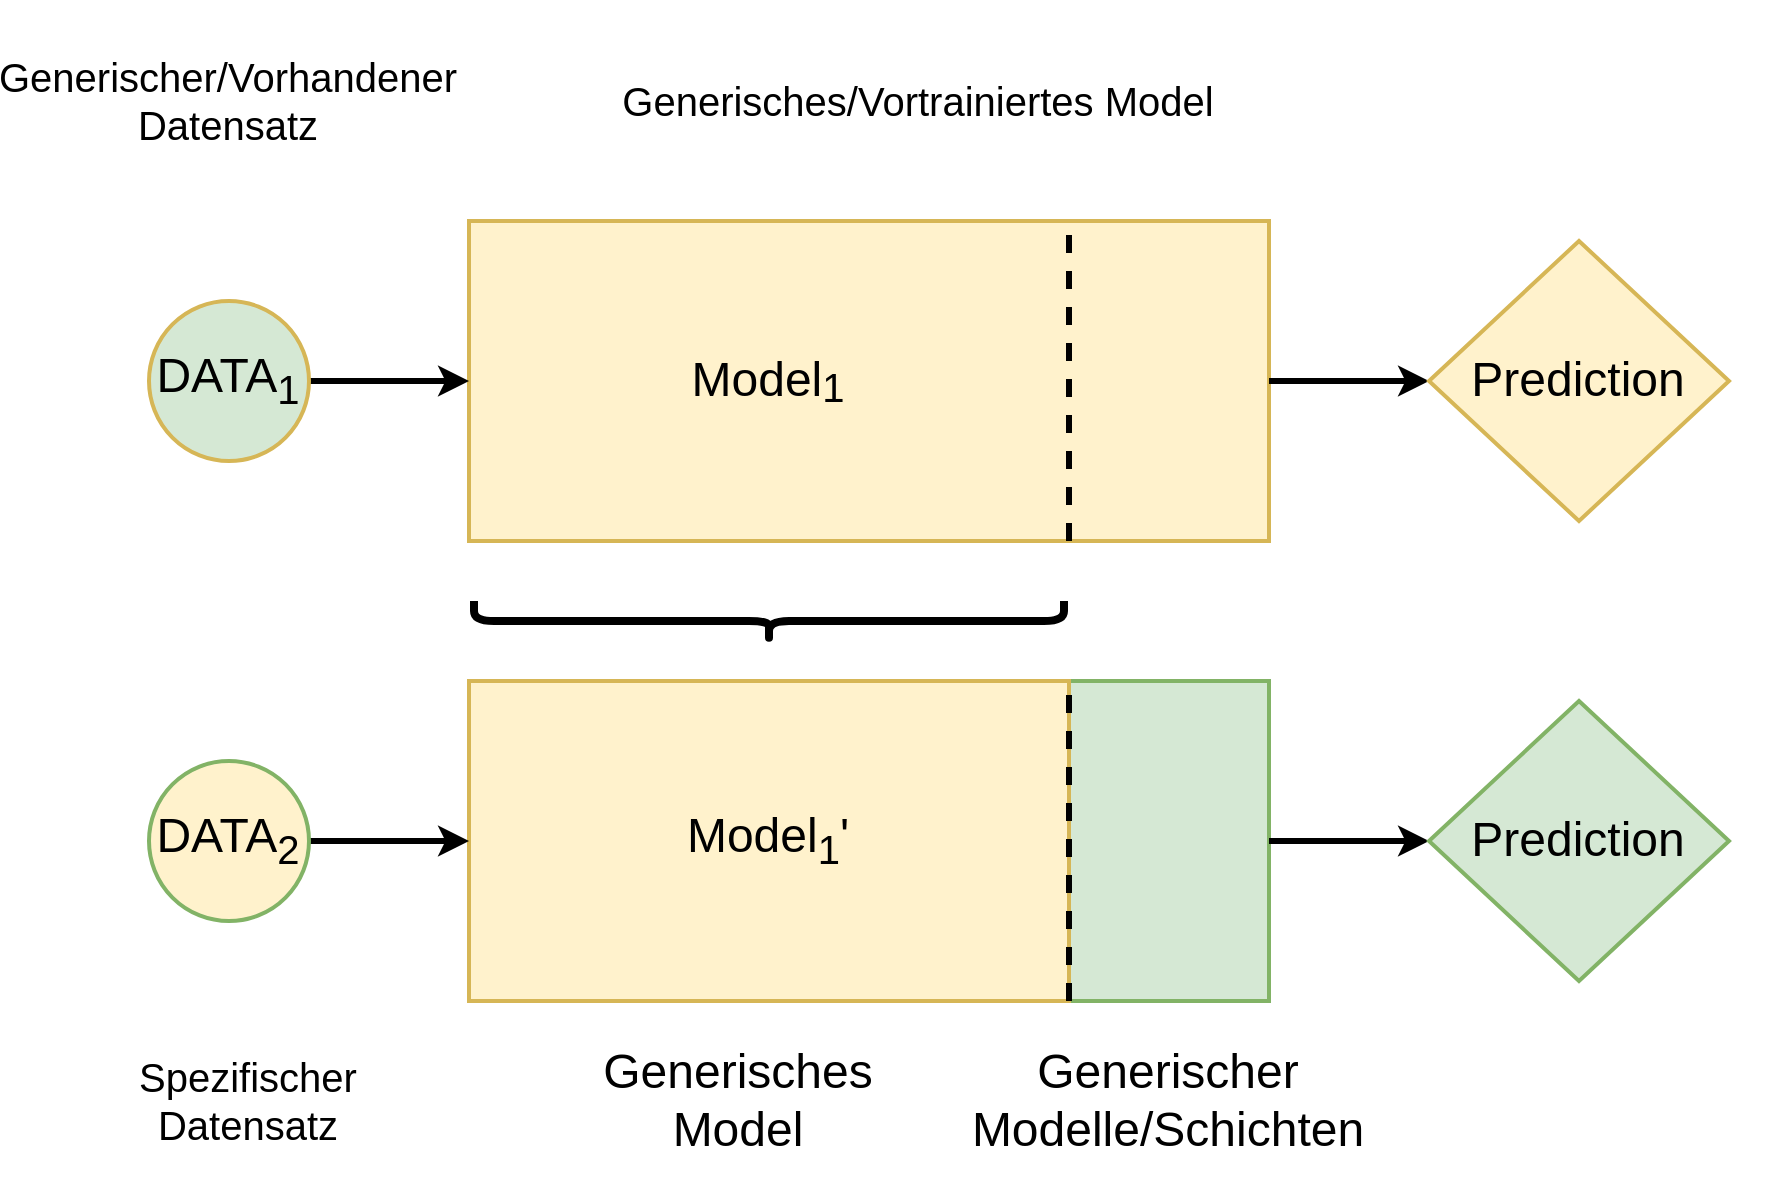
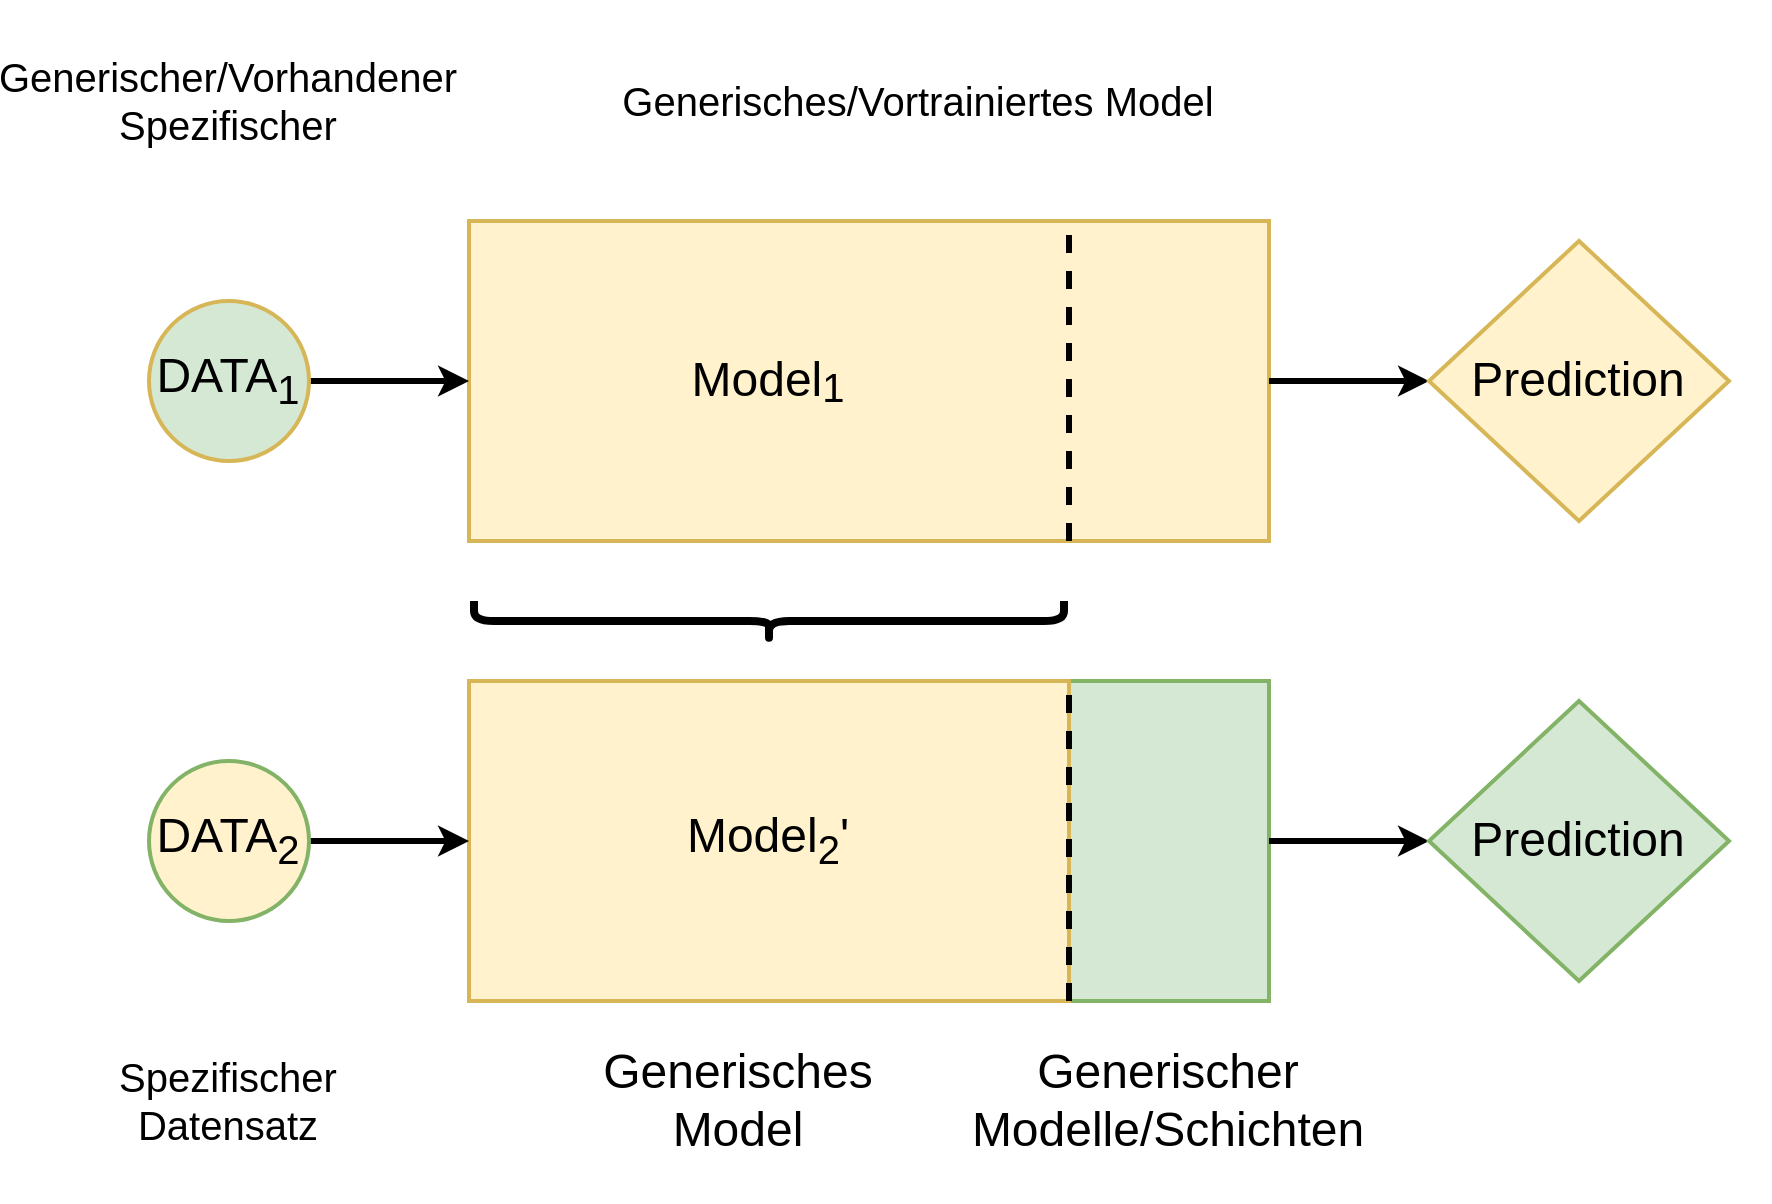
  <mxCell id="0" />
  <mxCell id="1" parent="0" />
  <mxCell id="2" value="" style="rounded=0;whiteSpace=wrap;html=1;strokeWidth=2;fillColor=#d5e8d4;strokeColor=#82b366;" vertex="1" parent="1"><mxGeometry x="515" y="340" width="100" height="160" as="geometry" /></mxCell>
  <mxCell id="3" value="" style="rounded=0;whiteSpace=wrap;html=1;strokeWidth=2;fillColor=#fff2cc;strokeColor=#d6b656;" vertex="1" parent="1"><mxGeometry x="215" y="110" width="400" height="160" as="geometry" /></mxCell>
  <mxCell id="4" value="" style="rounded=0;whiteSpace=wrap;html=1;strokeWidth=2;fillColor=#fff2cc;strokeColor=#d6b656;" vertex="1" parent="1"><mxGeometry x="215" y="340" width="300" height="160" as="geometry" /></mxCell>
  <mxCell id="5" style="edgeStyle=orthogonalEdgeStyle;rounded=0;orthogonalLoop=1;jettySize=auto;html=1;exitX=1;exitY=0.5;exitDx=0;exitDy=0;strokeWidth=3;" edge="1" parent="1" source="6"><mxGeometry relative="1" as="geometry"><mxPoint x="215" y="190" as="targetPoint" /></mxGeometry></mxCell>
  <mxCell id="6" value="&lt;font style=&quot;font-size: 24px&quot;&gt;DATA&lt;sub&gt;1&lt;/sub&gt;&lt;/font&gt;" style="ellipse;whiteSpace=wrap;html=1;aspect=fixed;strokeWidth=2;fillColor=#d5e8d4;strokeColor=#d6b656;" vertex="1" parent="1"><mxGeometry x="55" y="150" width="80" height="80" as="geometry" /></mxCell>
  <mxCell id="7" style="edgeStyle=orthogonalEdgeStyle;rounded=0;orthogonalLoop=1;jettySize=auto;html=1;exitX=1;exitY=0.5;exitDx=0;exitDy=0;strokeWidth=3;" edge="1" parent="1"><mxGeometry relative="1" as="geometry"><mxPoint x="695" y="190" as="targetPoint" /><mxPoint x="615" y="190" as="sourcePoint" /></mxGeometry></mxCell>
  <mxCell id="8" value="" style="endArrow=none;dashed=1;html=1;exitX=0.75;exitY=1;exitDx=0;exitDy=0;entryX=0.75;entryY=0;entryDx=0;entryDy=0;strokeWidth=3;" edge="1" parent="1"><mxGeometry width="50" height="50" relative="1" as="geometry"><mxPoint x="515" y="270" as="sourcePoint" /><mxPoint x="515" y="110" as="targetPoint" /></mxGeometry></mxCell>
  <mxCell id="9" value="&lt;font style=&quot;font-size: 24px&quot;&gt;Model&lt;/font&gt;&lt;font size=&quot;1&quot;&gt;&lt;sub style=&quot;font-size: 20px&quot;&gt;1&lt;/sub&gt;&lt;/font&gt; " style="text;html=1;strokeColor=none;fillColor=none;align=center;verticalAlign=middle;whiteSpace=wrap;rounded=0;" vertex="1" parent="1"><mxGeometry x="255" y="170" width="220" height="40" as="geometry" /></mxCell>
  <mxCell id="10" value="&lt;font style=&quot;font-size: 24px&quot;&gt;Prediction&lt;/font&gt;" style="rhombus;whiteSpace=wrap;html=1;strokeWidth=2;fillColor=#fff2cc;strokeColor=#d6b656;" vertex="1" parent="1"><mxGeometry x="695" y="120" width="150" height="140" as="geometry" /></mxCell>
  <mxCell id="11" value="" style="shape=curlyBracket;whiteSpace=wrap;html=1;rounded=1;flipH=1;strokeWidth=4;rotation=90;" vertex="1" parent="1"><mxGeometry x="355" y="162.5" width="20" height="295" as="geometry" /></mxCell>
- <mxCell id="12" value="&lt;font style=&quot;font-size: 20px&quot;&gt;Generischer/Vorhandener Datensatz&lt;/font&gt;" style="text;html=1;strokeColor=none;fillColor=none;align=center;verticalAlign=middle;whiteSpace=wrap;rounded=0;" vertex="1" parent="1"><mxGeometry x="20" y="20" width="150" height="60" as="geometry" /></mxCell>
+ <mxCell id="12" value="&lt;font style=&quot;font-size: 20px&quot;&gt;Generischer/Vorhandener Spezifischer&lt;/font&gt;" style="text;html=1;strokeColor=none;fillColor=none;align=center;verticalAlign=middle;whiteSpace=wrap;rounded=0;" vertex="1" parent="1"><mxGeometry x="20" y="20" width="150" height="60" as="geometry" /></mxCell>
  <mxCell id="13" value="&lt;font style=&quot;font-size: 20px&quot;&gt;Generisches/Vortrainiertes Model&lt;br&gt;&lt;/font&gt;" style="text;html=1;strokeColor=none;fillColor=none;align=center;verticalAlign=middle;whiteSpace=wrap;rounded=0;" vertex="1" parent="1"><mxGeometry x="245" y="20" width="390" height="60" as="geometry" /></mxCell>
  <mxCell id="14" style="edgeStyle=orthogonalEdgeStyle;rounded=0;orthogonalLoop=1;jettySize=auto;html=1;exitX=1;exitY=0.5;exitDx=0;exitDy=0;strokeWidth=3;" edge="1" parent="1" source="15"><mxGeometry relative="1" as="geometry"><mxPoint x="215" y="420" as="targetPoint" /></mxGeometry></mxCell>
  <mxCell id="15" value="&lt;font style=&quot;font-size: 24px&quot;&gt;DATA&lt;sub&gt;2&lt;/sub&gt;&lt;/font&gt;" style="ellipse;whiteSpace=wrap;html=1;aspect=fixed;strokeWidth=2;fillColor=#fff2cc;strokeColor=#82b366;" vertex="1" parent="1"><mxGeometry x="55" y="380" width="80" height="80" as="geometry" /></mxCell>
  <mxCell id="16" style="edgeStyle=orthogonalEdgeStyle;rounded=0;orthogonalLoop=1;jettySize=auto;html=1;exitX=1;exitY=0.5;exitDx=0;exitDy=0;strokeWidth=3;" edge="1" parent="1"><mxGeometry relative="1" as="geometry"><mxPoint x="695" y="420" as="targetPoint" /><mxPoint x="615" y="420" as="sourcePoint" /></mxGeometry></mxCell>
  <mxCell id="17" value="" style="endArrow=none;dashed=1;html=1;exitX=0.75;exitY=1;exitDx=0;exitDy=0;entryX=0.75;entryY=0;entryDx=0;entryDy=0;strokeWidth=3;" edge="1" parent="1"><mxGeometry width="50" height="50" relative="1" as="geometry"><mxPoint x="515" y="500" as="sourcePoint" /><mxPoint x="515" y="340" as="targetPoint" /></mxGeometry></mxCell>
- <mxCell id="18" value="&lt;font style=&quot;font-size: 24px&quot;&gt;Model&lt;sub&gt;1&lt;/sub&gt;&lt;/font&gt;&lt;font style=&quot;font-size: 24px&quot;&gt;'&lt;/font&gt;" style="text;html=1;strokeColor=none;fillColor=none;align=center;verticalAlign=middle;whiteSpace=wrap;rounded=0;" vertex="1" parent="1"><mxGeometry x="255" y="400" width="220" height="40" as="geometry" /></mxCell>
+ <mxCell id="18" value="&lt;font style=&quot;font-size: 24px&quot;&gt;Model&lt;sub&gt;2&lt;/sub&gt;&lt;/font&gt;&lt;font style=&quot;font-size: 24px&quot;&gt;'&lt;/font&gt;" style="text;html=1;strokeColor=none;fillColor=none;align=center;verticalAlign=middle;whiteSpace=wrap;rounded=0;" vertex="1" parent="1"><mxGeometry x="255" y="400" width="220" height="40" as="geometry" /></mxCell>
  <mxCell id="19" value="&lt;font style=&quot;font-size: 24px&quot;&gt;Prediction&lt;/font&gt;" style="rhombus;whiteSpace=wrap;html=1;strokeWidth=2;fillColor=#d5e8d4;strokeColor=#82b366;" vertex="1" parent="1"><mxGeometry x="695" y="350" width="150" height="140" as="geometry" /></mxCell>
- <mxCell id="20" value="&lt;font style=&quot;font-size: 20px&quot;&gt;Spezifischer Datensatz&lt;/font&gt;" style="text;html=1;strokeColor=none;fillColor=none;align=center;verticalAlign=middle;whiteSpace=wrap;rounded=0;" vertex="1" parent="1"><mxGeometry x="30" y="520" width="150" height="60" as="geometry" /></mxCell>
+ <mxCell id="20" value="&lt;font style=&quot;font-size: 20px&quot;&gt;Spezifischer Datensatz&lt;/font&gt;" style="text;html=1;strokeColor=none;fillColor=none;align=center;verticalAlign=middle;whiteSpace=wrap;rounded=0;" vertex="1" parent="1"><mxGeometry x="20" y="520" width="150" height="60" as="geometry" /></mxCell>
  <mxCell id="21" value="&lt;font style=&quot;font-size: 24px&quot;&gt;Generisches Model&lt;/font&gt;" style="text;html=1;strokeColor=none;fillColor=none;align=center;verticalAlign=middle;whiteSpace=wrap;rounded=0;" vertex="1" parent="1"><mxGeometry x="275" y="520" width="150" height="60" as="geometry" /></mxCell>
  <mxCell id="22" value="&lt;font style=&quot;font-size: 24px&quot;&gt;Generischer Modelle/Schichten&lt;br&gt;&lt;/font&gt;" style="text;html=1;strokeColor=none;fillColor=none;align=center;verticalAlign=middle;whiteSpace=wrap;rounded=0;" vertex="1" parent="1"><mxGeometry x="490" y="520" width="150" height="60" as="geometry" /></mxCell>
